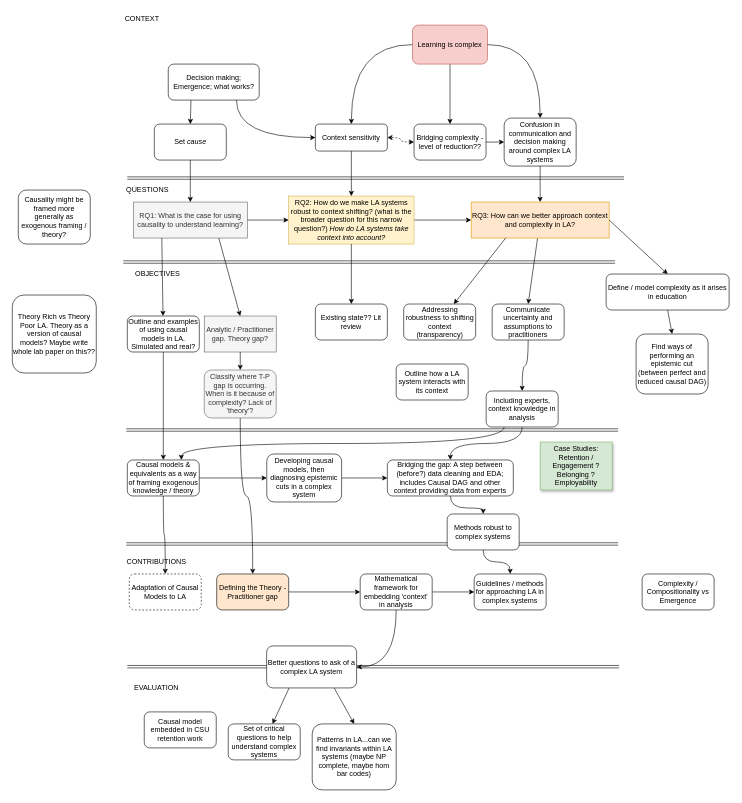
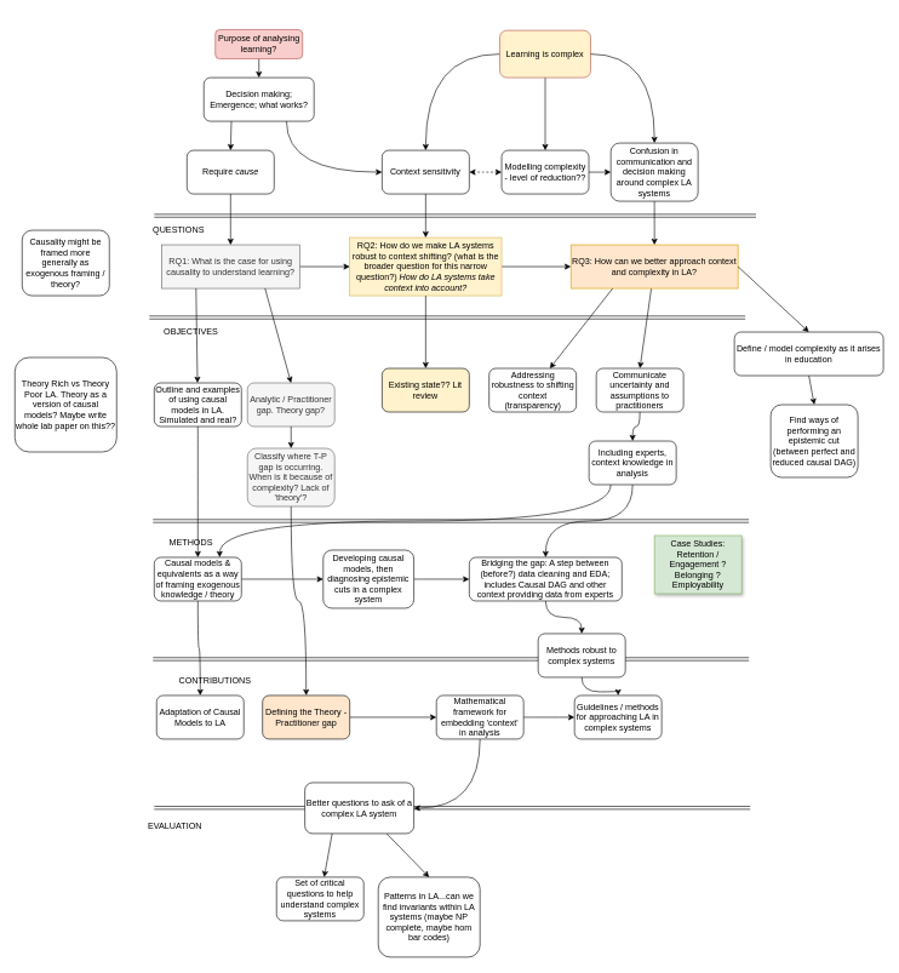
  <mxCell id="0" />
  <mxCell id="1" parent="0" />
  <mxCell id="2" style="edgeStyle=orthogonalEdgeStyle;rounded=0;orthogonalLoop=1;jettySize=auto;html=1;exitX=1;exitY=0.5;exitDx=0;exitDy=0;" parent="1" source="4" target="20" edge="1"><mxGeometry relative="1" as="geometry" /></mxCell>
  <mxCell id="3" style="edgeStyle=none;rounded=0;orthogonalLoop=1;jettySize=auto;html=1;entryX=0.5;entryY=0;entryDx=0;entryDy=0;" edge="1" parent="1" source="20" target="70"><mxGeometry relative="1" as="geometry" /></mxCell>
  <mxCell id="4" value="RQ2: How do we make LA systems robust to context shifting? (what is the broader question for this narrow question?) &lt;i&gt;How do LA systems take context into account?&lt;/i&gt;" style="rounded=0;whiteSpace=wrap;html=1;fillColor=#fff2cc;strokeColor=#d6b656;" parent="1" vertex="1"><mxGeometry x="480.75" y="326" width="209" height="80" as="geometry" /></mxCell>
  <mxCell id="5" value="" style="shape=link;html=1;" parent="1" edge="1"><mxGeometry width="50" height="50" relative="1" as="geometry"><mxPoint x="205" y="436" as="sourcePoint" /><mxPoint x="1025" y="436" as="targetPoint" /></mxGeometry></mxCell>
  <mxCell id="6" value="" style="shape=link;html=1;" parent="1" edge="1"><mxGeometry width="50" height="50" relative="1" as="geometry"><mxPoint x="210" y="906" as="sourcePoint" /><mxPoint x="1030" y="906" as="targetPoint" /></mxGeometry></mxCell>
  <mxCell id="7" value="" style="shape=link;html=1;" parent="1" edge="1"><mxGeometry width="50" height="50" relative="1" as="geometry"><mxPoint x="211.75" y="296" as="sourcePoint" /><mxPoint x="1039.75" y="296" as="targetPoint" /></mxGeometry></mxCell>
- <mxCell id="8" value="CONTEXT" style="text;html=1;align=center;verticalAlign=middle;resizable=0;points=[];autosize=1;" parent="1" vertex="1"><mxGeometry x="201" y="20" width="70" height="20" as="geometry" /></mxCell>
  <mxCell id="9" value="QUESTIONS" style="text;html=1;align=center;verticalAlign=middle;resizable=0;points=[];autosize=1;" parent="1" vertex="1"><mxGeometry y="306" width="90" height="20" as="geometry" x="200" /></mxCell>
- <mxCell id="10" value="CONTRIBUTIONS" style="text;html=1;align=center;verticalAlign=middle;resizable=0;points=[];autosize=1;" parent="1" vertex="1"><mxGeometry x="205" y="926" width="110" height="20" as="geometry" /></mxCell>
- <mxCell id="11" value="EVALUATION" style="text;html=1;align=center;verticalAlign=middle;resizable=0;points=[];autosize=1;" parent="1" vertex="1"><mxGeometry x="215" y="1136" width="90" height="20" as="geometry" /></mxCell>
+ <mxCell id="10" value="CONTRIBUTIONS" style="text;html=1;align=center;verticalAlign=middle;resizable=0;points=[];autosize=1;" parent="1" vertex="1"><mxGeometry x="240" y="926" width="110" height="20" as="geometry" /></mxCell>
+ <mxCell id="11" value="EVALUATION" style="text;html=1;align=center;verticalAlign=middle;resizable=0;points=[];autosize=1;" parent="1" vertex="1"><mxGeometry x="195" y="1126" width="90" height="20" as="geometry" /></mxCell>
  <mxCell id="12" value="" style="shape=link;html=1;" parent="1" edge="1"><mxGeometry width="50" height="50" relative="1" as="geometry"><mxPoint x="211.75" y="1110.58" as="sourcePoint" /><mxPoint x="1031.75" y="1110.58" as="targetPoint" /></mxGeometry></mxCell>
  <mxCell id="13" style="rounded=0;orthogonalLoop=1;jettySize=auto;html=1;exitX=1;exitY=0.5;exitDx=0;exitDy=0;entryX=0;entryY=0.5;entryDx=0;entryDy=0;" parent="1" source="15" target="27" edge="1"><mxGeometry relative="1" as="geometry" /></mxCell>
  <mxCell id="14" style="edgeStyle=orthogonalEdgeStyle;curved=1;rounded=0;orthogonalLoop=1;jettySize=auto;html=1;exitX=0;exitY=0.5;exitDx=0;exitDy=0;entryX=1;entryY=0.5;entryDx=0;entryDy=0;startArrow=classic;startFill=1;dashed=1;" edge="1" parent="1" source="15" target="57"><mxGeometry relative="1" as="geometry" /></mxCell>
- <mxCell id="15" value="&lt;span style=&quot;font-weight: normal&quot;&gt;Bridging complexity - level of reduction??&lt;/span&gt;" style="rounded=1;whiteSpace=wrap;html=1;fontStyle=1" parent="1" vertex="1"><mxGeometry x="689.75" y="206" width="120" height="60" as="geometry" /></mxCell>
+ <mxCell id="15" value="&lt;span style=&quot;font-weight: normal&quot;&gt;Modelling complexity - level of reduction??&lt;/span&gt;" style="rounded=1;whiteSpace=wrap;html=1;fontStyle=1" parent="1" vertex="1"><mxGeometry x="689.75" y="206" width="120" height="60" as="geometry" /></mxCell>
  <mxCell id="16" style="edgeStyle=none;rounded=0;orthogonalLoop=1;jettySize=auto;html=1;exitX=0.25;exitY=1;exitDx=0;exitDy=0;" parent="1" source="18" target="21" edge="1"><mxGeometry relative="1" as="geometry" /></mxCell>
  <mxCell id="17" style="edgeStyle=none;rounded=0;orthogonalLoop=1;jettySize=auto;html=1;exitX=0.75;exitY=1;exitDx=0;exitDy=0;entryX=0.5;entryY=0;entryDx=0;entryDy=0;" parent="1" source="18" target="22" edge="1"><mxGeometry relative="1" as="geometry" /></mxCell>
- <mxCell id="18" value="Better questions to ask of a complex LA system" style="rounded=1;whiteSpace=wrap;html=1;" parent="1" vertex="1"><mxGeometry x="444" y="1076" width="150" height="70" as="geometry" /></mxCell>
+ <mxCell id="18" value="Better questions to ask of a complex LA system" style="rounded=1;whiteSpace=wrap;html=1;" parent="1" vertex="1"><mxGeometry x="419" y="1076" width="150" height="70" as="geometry" /></mxCell>
  <mxCell id="19" style="edgeStyle=orthogonalEdgeStyle;rounded=0;orthogonalLoop=1;jettySize=auto;html=1;exitX=0.5;exitY=1;exitDx=0;exitDy=0;curved=1;entryX=0.5;entryY=0;entryDx=0;entryDy=0;" parent="1" source="27" target="20" edge="1"><mxGeometry relative="1" as="geometry" /></mxCell>
  <mxCell id="20" value="RQ3: How can we better approach context and complexity in LA?" style="rounded=0;whiteSpace=wrap;html=1;fillColor=#ffe6cc;strokeColor=#d79b00;" parent="1" vertex="1"><mxGeometry x="785" y="336" width="230" height="60" as="geometry" /></mxCell>
  <mxCell id="21" value="Set of critical questions to help understand complex systems" style="rounded=1;whiteSpace=wrap;html=1;" parent="1" vertex="1"><mxGeometry x="380" y="1206" width="120" height="60" as="geometry" /></mxCell>
  <mxCell id="22" value="Patterns in LA...can we find invariants within LA systems (maybe NP complete, maybe hom bar codes)" style="rounded=1;whiteSpace=wrap;html=1;" parent="1" vertex="1"><mxGeometry x="520" y="1206" width="140" height="110" as="geometry" /></mxCell>
  <mxCell id="23" value="OBJECTIVES" style="text;html=1;align=center;verticalAlign=middle;resizable=0;points=[];autosize=1;" parent="1" vertex="1"><mxGeometry x="216.75" y="446" width="90" height="20" as="geometry" /></mxCell>
  <mxCell id="24" style="rounded=0;orthogonalLoop=1;jettySize=auto;html=1;exitX=0.5;exitY=1;exitDx=0;exitDy=0;entryX=0.5;entryY=0;entryDx=0;entryDy=0;edgeStyle=orthogonalEdgeStyle;curved=1;" parent="1" source="26" target="15" edge="1"><mxGeometry relative="1" as="geometry" /></mxCell>
  <mxCell id="25" style="edgeStyle=orthogonalEdgeStyle;rounded=0;orthogonalLoop=1;jettySize=auto;html=1;exitX=0;exitY=0.5;exitDx=0;exitDy=0;entryX=0.5;entryY=0;entryDx=0;entryDy=0;curved=1;" edge="1" parent="1" source="26" target="57"><mxGeometry relative="1" as="geometry" /></mxCell>
- <mxCell id="26" value="Learning is complex" style="rounded=1;whiteSpace=wrap;html=1;fillColor=#f8cecc;strokeColor=#b85450;" parent="1" vertex="1"><mxGeometry x="687.25" y="41" width="125" height="65" as="geometry" /></mxCell>
+ <mxCell id="26" value="Learning is complex" style="rounded=1;whiteSpace=wrap;html=1;fillColor=#fff2cc;strokeColor=#b85450;" parent="1" vertex="1"><mxGeometry x="687.25" y="41" width="125" height="65" as="geometry" /></mxCell>
  <mxCell id="27" value="Confusion in communication and decision making around complex LA systems" style="rounded=1;whiteSpace=wrap;html=1;" parent="1" vertex="1"><mxGeometry x="840" y="196" width="120" height="80" as="geometry" /></mxCell>
  <mxCell id="28" style="edgeStyle=orthogonalEdgeStyle;curved=1;rounded=0;orthogonalLoop=1;jettySize=auto;html=1;exitX=0.5;exitY=1;exitDx=0;exitDy=0;" edge="1" parent="1" source="29" target="78"><mxGeometry relative="1" as="geometry" /></mxCell>
  <mxCell id="29" value="Bridging the gap: A step between (before?) data cleaning and EDA; includes Causal DAG and other context providing data from experts" style="rounded=1;whiteSpace=wrap;html=1;" parent="1" vertex="1"><mxGeometry x="645.25" y="766" width="210" height="60" as="geometry" /></mxCell>
  <mxCell id="30" value="Find ways of performing an epistemic cut (between perfect and reduced causal DAG)" style="rounded=1;whiteSpace=wrap;html=1;" parent="1" vertex="1"><mxGeometry x="1060" y="556" width="120" height="100" as="geometry" /></mxCell>
  <mxCell id="31" value="Case Studies: Retention / Engagement ? Belonging ? Employability" style="whiteSpace=wrap;html=1;rounded=0;glass=0;fillColor=#d5e8d4;strokeColor=#82b366;shadow=1;" parent="1" vertex="1"><mxGeometry x="900" y="736" width="120" height="80" as="geometry" /></mxCell>
  <mxCell id="32" style="edgeStyle=none;rounded=0;orthogonalLoop=1;jettySize=auto;html=1;exitX=0.5;exitY=1;exitDx=0;exitDy=0;entryX=0.5;entryY=0;entryDx=0;entryDy=0;" parent="1" source="33" target="30" edge="1"><mxGeometry relative="1" as="geometry"><mxPoint x="920" y="566" as="targetPoint" /></mxGeometry></mxCell>
  <mxCell id="33" value="Define / model complexity as it arises in education" style="rounded=1;whiteSpace=wrap;html=1;" parent="1" vertex="1"><mxGeometry x="1010" y="456" width="205" height="60" as="geometry" /></mxCell>
  <mxCell id="34" value="" style="endArrow=classic;html=1;exitX=1;exitY=0.5;exitDx=0;exitDy=0;entryX=0.5;entryY=0;entryDx=0;entryDy=0;" parent="1" source="20" target="33" edge="1"><mxGeometry width="50" height="50" relative="1" as="geometry"><mxPoint x="700" y="356" as="sourcePoint" /><mxPoint x="620" y="376" as="targetPoint" /></mxGeometry></mxCell>
  <mxCell id="35" style="edgeStyle=orthogonalEdgeStyle;rounded=0;orthogonalLoop=1;jettySize=auto;html=1;exitX=0.5;exitY=1;exitDx=0;exitDy=0;entryX=1;entryY=0.5;entryDx=0;entryDy=0;curved=1;" parent="1" source="37" target="18" edge="1"><mxGeometry relative="1" as="geometry" /></mxCell>
  <mxCell id="36" style="edgeStyle=orthogonalEdgeStyle;curved=1;rounded=0;orthogonalLoop=1;jettySize=auto;html=1;exitX=1;exitY=0.5;exitDx=0;exitDy=0;entryX=0;entryY=0.5;entryDx=0;entryDy=0;" edge="1" parent="1" source="37" target="76"><mxGeometry relative="1" as="geometry" /></mxCell>
  <mxCell id="37" value="Mathematical framework for embedding 'context' in analysis" style="whiteSpace=wrap;html=1;rounded=1;glass=0;" parent="1" vertex="1"><mxGeometry x="600" y="956" width="120" height="60" as="geometry" /></mxCell>
- <mxCell id="38" value="Causal model embedded in CSU retention work" style="whiteSpace=wrap;html=1;rounded=1;glass=0;" parent="1" vertex="1"><mxGeometry x="240" y="1186" width="120" height="60" as="geometry" /></mxCell>
  <mxCell id="39" style="edgeStyle=orthogonalEdgeStyle;rounded=0;orthogonalLoop=1;jettySize=auto;html=1;exitX=1;exitY=0.5;exitDx=0;exitDy=0;entryX=0;entryY=0.5;entryDx=0;entryDy=0;" parent="1" source="40" target="4" edge="1"><mxGeometry relative="1" as="geometry" /></mxCell>
  <mxCell id="40" value="RQ1: What is the case for using causality to understand learning?" style="whiteSpace=wrap;html=1;fillColor=#f5f5f5;strokeColor=#666666;fontColor=#333333;" parent="1" vertex="1"><mxGeometry x="221.75" y="336" width="190" height="60" as="geometry" /></mxCell>
  <mxCell id="41" style="edgeStyle=none;rounded=0;orthogonalLoop=1;jettySize=auto;html=1;exitX=1;exitY=0.5;exitDx=0;exitDy=0;entryX=0;entryY=0.5;entryDx=0;entryDy=0;" parent="1" source="42" target="37" edge="1"><mxGeometry relative="1" as="geometry"><mxPoint x="325" y="996" as="sourcePoint" /><mxPoint x="525" y="986" as="targetPoint" /></mxGeometry></mxCell>
  <mxCell id="42" value="Defining the Theory - Practitioner gap" style="whiteSpace=wrap;html=1;rounded=1;fillColor=#ffe6cc;" parent="1" vertex="1"><mxGeometry x="360.75" y="956" width="120" height="60" as="geometry" /></mxCell>
- <mxCell id="43" value="Analytic / Practitioner gap. Theory gap?" style="whiteSpace=wrap;html=1;fillColor=#f5f5f5;strokeColor=#666666;fontColor=#333333;rounded=0;" parent="1" vertex="1"><mxGeometry x="340" y="526" width="120" height="60" as="geometry" /></mxCell>
+ <mxCell id="43" value="Analytic / Practitioner gap. Theory gap?" style="whiteSpace=wrap;html=1;rounded=1;fillColor=#f5f5f5;strokeColor=#666666;fontColor=#333333;" parent="1" vertex="1"><mxGeometry x="340" y="526" width="120" height="60" as="geometry" /></mxCell>
  <mxCell id="44" style="edgeStyle=none;rounded=0;orthogonalLoop=1;jettySize=auto;html=1;entryX=0.5;entryY=0;entryDx=0;entryDy=0;exitX=0.75;exitY=1;exitDx=0;exitDy=0;" parent="1" source="40" target="43" edge="1"><mxGeometry relative="1" as="geometry"><mxPoint x="270" y="346" as="sourcePoint" /><mxPoint x="270" y="666" as="targetPoint" /></mxGeometry></mxCell>
  <mxCell id="45" style="edgeStyle=orthogonalEdgeStyle;curved=1;rounded=0;orthogonalLoop=1;jettySize=auto;html=1;exitX=0.5;exitY=1;exitDx=0;exitDy=0;startArrow=none;startFill=0;" edge="1" parent="1" source="46" target="42"><mxGeometry relative="1" as="geometry" /></mxCell>
  <mxCell id="46" value="Classify where T-P gap is occurring. When is it because of complexity? Lack of 'theory'?" style="whiteSpace=wrap;html=1;rounded=1;fillColor=#f5f5f5;strokeColor=#666666;fontColor=#333333;" parent="1" vertex="1"><mxGeometry x="340" y="616" width="120" height="80" as="geometry" /></mxCell>
  <mxCell id="47" style="edgeStyle=none;rounded=0;orthogonalLoop=1;jettySize=auto;html=1;exitX=0.5;exitY=1;exitDx=0;exitDy=0;entryX=0.5;entryY=0;entryDx=0;entryDy=0;" parent="1" source="43" target="46" edge="1"><mxGeometry relative="1" as="geometry"><mxPoint x="257" y="576" as="sourcePoint" /><mxPoint x="277" y="746" as="targetPoint" /></mxGeometry></mxCell>
+ <mxCell id="48" value="METHODS" style="text;html=1;align=center;verticalAlign=middle;resizable=0;points=[];autosize=1;" parent="1" vertex="1"><mxGeometry x="221.75" y="736" width="80" height="20" as="geometry" /></mxCell>
  <mxCell id="49" value="" style="shape=link;html=1;" parent="1" edge="1"><mxGeometry width="50" height="50" relative="1" as="geometry"><mxPoint x="210" y="716" as="sourcePoint" /><mxPoint x="1030" y="716" as="targetPoint" /></mxGeometry></mxCell>
+ <mxCell id="50" style="edgeStyle=none;rounded=0;orthogonalLoop=1;jettySize=auto;html=1;exitX=0.5;exitY=1;exitDx=0;exitDy=0;entryX=0.5;entryY=0;entryDx=0;entryDy=0;" edge="1" parent="1" source="51" target="59"><mxGeometry relative="1" as="geometry" /></mxCell>
+ <mxCell id="51" value="Purpose of analysing learning?" style="whiteSpace=wrap;html=1;rounded=1;fillColor=#f8cecc;strokeColor=#b85450;" parent="1" vertex="1"><mxGeometry x="295.81" y="40" width="120" height="40" as="geometry" /></mxCell>
  <mxCell id="52" style="edgeStyle=orthogonalEdgeStyle;curved=1;rounded=0;orthogonalLoop=1;jettySize=auto;html=1;exitX=1;exitY=0.5;exitDx=0;exitDy=0;entryX=0;entryY=0.5;entryDx=0;entryDy=0;" edge="1" parent="1" source="53" target="29"><mxGeometry relative="1" as="geometry" /></mxCell>
  <mxCell id="53" value="Developing causal models, then diagnosing epistemic cuts in a complex system" style="whiteSpace=wrap;html=1;rounded=1;" parent="1" vertex="1"><mxGeometry x="444.25" y="756" width="124.75" height="80" as="geometry" /></mxCell>
  <mxCell id="54" style="rounded=0;orthogonalLoop=1;jettySize=auto;html=1;exitX=1;exitY=0.5;exitDx=0;exitDy=0;entryX=0.5;entryY=0;entryDx=0;entryDy=0;edgeStyle=orthogonalEdgeStyle;curved=1;" parent="1" source="26" target="27" edge="1"><mxGeometry relative="1" as="geometry" /></mxCell>
- <mxCell id="55" value="Complexity / Compositionality vs Emergence" style="rounded=1;whiteSpace=wrap;html=1;" vertex="1" parent="1"><mxGeometry x="1070" y="956" width="120" height="60" as="geometry" /></mxCell>
  <mxCell id="56" style="edgeStyle=none;rounded=0;orthogonalLoop=1;jettySize=auto;html=1;exitX=0.5;exitY=1;exitDx=0;exitDy=0;entryX=0.5;entryY=0;entryDx=0;entryDy=0;" edge="1" parent="1" source="57" target="4"><mxGeometry relative="1" as="geometry" /></mxCell>
- <mxCell id="57" value="Context sensitivity" style="rounded=1;whiteSpace=wrap;html=1;" vertex="1" parent="1"><mxGeometry x="525.25" y="206" width="120" height="45" as="geometry" /></mxCell>
+ <mxCell id="57" value="Context sensitivity" style="rounded=1;whiteSpace=wrap;html=1;" vertex="1" parent="1"><mxGeometry x="525.25" y="206" width="120" height="60" as="geometry" /></mxCell>
  <mxCell id="58" style="edgeStyle=orthogonalEdgeStyle;curved=1;rounded=0;orthogonalLoop=1;jettySize=auto;html=1;exitX=0.75;exitY=1;exitDx=0;exitDy=0;entryX=0;entryY=0.5;entryDx=0;entryDy=0;" edge="1" parent="1" source="59" target="57"><mxGeometry relative="1" as="geometry" /></mxCell>
  <mxCell id="59" value="Decision making;&lt;br&gt;Emergence; what works?" style="rounded=1;whiteSpace=wrap;html=1;" vertex="1" parent="1"><mxGeometry x="280" y="106" width="151.63" height="60" as="geometry" /></mxCell>
  <mxCell id="60" style="edgeStyle=none;rounded=0;orthogonalLoop=1;jettySize=auto;html=1;exitX=0.5;exitY=1;exitDx=0;exitDy=0;entryX=0.5;entryY=0;entryDx=0;entryDy=0;" edge="1" parent="1" source="61" target="40"><mxGeometry relative="1" as="geometry" /></mxCell>
- <mxCell id="61" value="Set &lt;i&gt;cause&lt;/i&gt;" style="rounded=1;whiteSpace=wrap;html=1;" vertex="1" parent="1"><mxGeometry x="256.75" y="206" width="120" height="60" as="geometry" /></mxCell>
+ <mxCell id="61" value="Require &lt;i&gt;cause&lt;/i&gt;" style="rounded=1;whiteSpace=wrap;html=1;" vertex="1" parent="1"><mxGeometry x="256.75" y="206" width="120" height="60" as="geometry" /></mxCell>
  <mxCell id="62" value="" style="endArrow=classic;html=1;exitX=0.25;exitY=1;exitDx=0;exitDy=0;entryX=0.5;entryY=0;entryDx=0;entryDy=0;" edge="1" parent="1" source="59" target="61"><mxGeometry width="50" height="50" relative="1" as="geometry"><mxPoint x="590" y="136" as="sourcePoint" /><mxPoint x="640" y="86" as="targetPoint" /></mxGeometry></mxCell>
  <mxCell id="63" style="edgeStyle=orthogonalEdgeStyle;curved=1;rounded=0;orthogonalLoop=1;jettySize=auto;html=1;exitX=0.5;exitY=1;exitDx=0;exitDy=0;entryX=0.5;entryY=0;entryDx=0;entryDy=0;" edge="1" parent="1" source="64" target="74"><mxGeometry relative="1" as="geometry" /></mxCell>
  <mxCell id="64" value="Outline and examples of using causal models in LA. Simulated and real?" style="rounded=1;whiteSpace=wrap;html=1;" vertex="1" parent="1"><mxGeometry x="211.75" y="526" width="120" height="60" as="geometry" /></mxCell>
  <mxCell id="65" value="" style="endArrow=classic;html=1;exitX=0.25;exitY=1;exitDx=0;exitDy=0;" edge="1" parent="1" source="40" target="64"><mxGeometry width="50" height="50" relative="1" as="geometry"><mxPoint x="590" y="566" as="sourcePoint" /><mxPoint x="640" y="516" as="targetPoint" /></mxGeometry></mxCell>
  <mxCell id="66" style="edgeStyle=orthogonalEdgeStyle;rounded=0;orthogonalLoop=1;jettySize=auto;html=1;exitX=0.5;exitY=1;exitDx=0;exitDy=0;curved=1;" edge="1" parent="1" source="68" target="29"><mxGeometry relative="1" as="geometry" /></mxCell>
  <mxCell id="67" style="edgeStyle=orthogonalEdgeStyle;curved=1;rounded=0;orthogonalLoop=1;jettySize=auto;html=1;exitX=0.25;exitY=1;exitDx=0;exitDy=0;entryX=0.75;entryY=0;entryDx=0;entryDy=0;" edge="1" parent="1" source="68" target="74"><mxGeometry relative="1" as="geometry" /></mxCell>
- <mxCell id="68" value="Including experts, context knowledge in analysis" style="rounded=1;whiteSpace=wrap;html=1;" vertex="1" parent="1"><mxGeometry x="810" y="651" width="120" height="60" as="geometry" /></mxCell>
+ <mxCell id="68" value="Including experts, context knowledge in analysis" style="rounded=1;whiteSpace=wrap;html=1;" vertex="1" parent="1"><mxGeometry x="810" y="606" width="120" height="60" as="geometry" /></mxCell>
  <mxCell id="69" style="edgeStyle=orthogonalEdgeStyle;curved=1;rounded=0;orthogonalLoop=1;jettySize=auto;html=1;exitX=0.5;exitY=1;exitDx=0;exitDy=0;entryX=0.5;entryY=0;entryDx=0;entryDy=0;startArrow=none;startFill=0;" edge="1" parent="1" source="70" target="68"><mxGeometry relative="1" as="geometry" /></mxCell>
  <mxCell id="70" value="Communicate uncertainty and assumptions to practitioners" style="rounded=1;whiteSpace=wrap;html=1;" vertex="1" parent="1"><mxGeometry x="820" y="506" width="120" height="60" as="geometry" /></mxCell>
  <mxCell id="71" value="Theory Rich vs Theory Poor LA. Theory as a version of causal models? Maybe write whole lab paper on this??" style="rounded=1;whiteSpace=wrap;html=1;" vertex="1" parent="1"><mxGeometry x="20" y="491" width="140" height="130" as="geometry" /></mxCell>
  <mxCell id="72" style="edgeStyle=orthogonalEdgeStyle;curved=1;rounded=0;orthogonalLoop=1;jettySize=auto;html=1;exitX=1;exitY=0.5;exitDx=0;exitDy=0;entryX=0;entryY=0.5;entryDx=0;entryDy=0;" edge="1" parent="1" source="74" target="53"><mxGeometry relative="1" as="geometry" /></mxCell>
  <mxCell id="73" style="edgeStyle=orthogonalEdgeStyle;curved=1;rounded=0;orthogonalLoop=1;jettySize=auto;html=1;exitX=0.5;exitY=1;exitDx=0;exitDy=0;entryX=0.5;entryY=0;entryDx=0;entryDy=0;" edge="1" parent="1" source="74" target="75"><mxGeometry relative="1" as="geometry" /></mxCell>
  <mxCell id="74" value="Causal models &amp;amp; equivalents as a way of framing exogenous knowledge / theory" style="rounded=1;whiteSpace=wrap;html=1;" vertex="1" parent="1"><mxGeometry x="211.75" y="766" width="120" height="60" as="geometry" /></mxCell>
- <mxCell id="75" value="Adaptation of Causal Models to LA" style="rounded=1;whiteSpace=wrap;html=1;dashed=1;" vertex="1" parent="1"><mxGeometry x="215" y="956" width="120" height="60" as="geometry" /></mxCell>
+ <mxCell id="75" value="Adaptation of Causal Models to LA" style="rounded=1;whiteSpace=wrap;html=1;" vertex="1" parent="1"><mxGeometry x="215" y="956" width="120" height="60" as="geometry" /></mxCell>
  <mxCell id="76" value="Guidelines / methods for approaching LA in complex systems" style="rounded=1;whiteSpace=wrap;html=1;" vertex="1" parent="1"><mxGeometry x="790" y="956" width="120" height="60" as="geometry" /></mxCell>
  <mxCell id="77" style="edgeStyle=orthogonalEdgeStyle;curved=1;rounded=0;orthogonalLoop=1;jettySize=auto;html=1;exitX=0.5;exitY=1;exitDx=0;exitDy=0;entryX=0.5;entryY=0;entryDx=0;entryDy=0;" edge="1" parent="1" source="78" target="76"><mxGeometry relative="1" as="geometry" /></mxCell>
- <mxCell id="78" value="Methods robust to complex systems" style="rounded=1;whiteSpace=wrap;html=1;" vertex="1" parent="1"><mxGeometry x="745" y="856" width="120" height="60" as="geometry" /></mxCell>
+ <mxCell id="78" value="Methods robust to complex systems" style="rounded=1;whiteSpace=wrap;html=1;" vertex="1" parent="1"><mxGeometry x="740" y="871" width="120" height="60" as="geometry" /></mxCell>
  <mxCell id="79" value="Causality might be framed more generally as exogenous framing / theory?" style="rounded=1;whiteSpace=wrap;html=1;" vertex="1" parent="1"><mxGeometry x="30" y="316" width="120" height="90" as="geometry" /></mxCell>
  <mxCell id="80" value="Addressing robustness to shifting context (transparency)" style="rounded=1;whiteSpace=wrap;html=1;" vertex="1" parent="1"><mxGeometry x="672.5" y="506" width="120" height="60" as="geometry" /></mxCell>
- <mxCell id="81" value="Existing state?? Lit review" style="rounded=1;whiteSpace=wrap;html=1;" vertex="1" parent="1"><mxGeometry x="525.25" y="506" width="120" height="60" as="geometry" /></mxCell>
+ <mxCell id="81" value="Existing state?? Lit review" style="rounded=1;whiteSpace=wrap;html=1;fillColor=#fff2cc;" vertex="1" parent="1"><mxGeometry x="525.25" y="506" width="120" height="60" as="geometry" /></mxCell>
  <mxCell id="82" value="" style="endArrow=classic;html=1;exitX=0.5;exitY=1;exitDx=0;exitDy=0;entryX=0.5;entryY=0;entryDx=0;entryDy=0;" edge="1" parent="1" source="4" target="81"><mxGeometry width="50" height="50" relative="1" as="geometry"><mxPoint x="360" y="466" as="sourcePoint" /><mxPoint x="410" y="416" as="targetPoint" /></mxGeometry></mxCell>
  <mxCell id="83" style="edgeStyle=none;rounded=0;orthogonalLoop=1;jettySize=auto;html=1;exitX=0.25;exitY=1;exitDx=0;exitDy=0;" edge="1" parent="1" source="20" target="80"><mxGeometry relative="1" as="geometry"><mxPoint x="982.5" y="406" as="sourcePoint" /><mxPoint x="925.25" y="516" as="targetPoint" /></mxGeometry></mxCell>
- <mxCell id="84" value="Outline how a LA system interacts with its context" style="rounded=1;whiteSpace=wrap;html=1;" vertex="1" parent="1"><mxGeometry x="660" y="606" width="120" height="60" as="geometry" /></mxCell>
